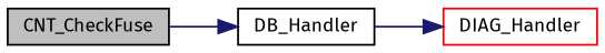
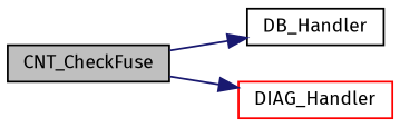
  digraph {
    fontname="Fira Sans"
    rankdir=LR
    node [color=black fillcolor=white fontname="Fira Sans" fontsize=10 shape=record style=filled]
    edge [color=midnightblue fontname="Fira Sans" fontsize=10 labelfontname=Helvetica labelfontsize=10 style=solid]
    n1 [fillcolor=grey75 fontcolor=black height=0.2 label=CNT_CheckFuse width=0.4]
    n2 [height=0.2 label=DB_Handler width=0.4]
    n3 [color=red height=0.2 label=DIAG_Handler width=0.4]
    n1 -> n2
-   n2 -> n3
+   n1 -> n3
  }
